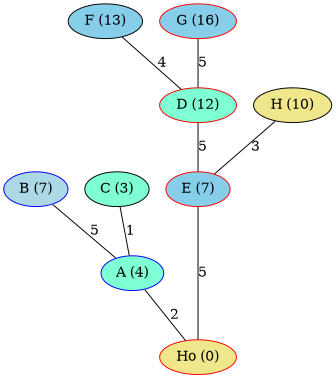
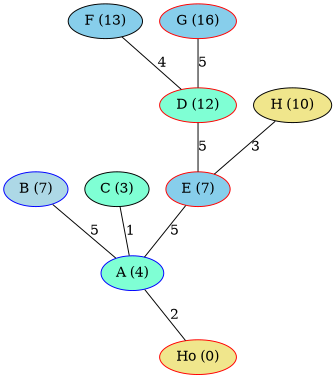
  graph {
    node [color=red fillcolor=aquamarine style=filled]
    edge [weight=5]
    n1 [fillcolor=khaki label="Ho (0)"]
    n2 [color=blue label="A (4)"]
    n3 [color=blue fillcolor=lightblue label="B (7)"]
    n4 [color=black label="C (3)"]
    n5 [label="D (12)"]
    n6 [fillcolor=skyblue label="E (7)"]
    n7 [color=black fillcolor=skyblue label="F (13)"]
    n8 [fillcolor=skyblue label="G (16)"]
    n9 [color=black fillcolor=khaki label="H (10)"]
    n2 -- n1 [label=2 weight=2]
    n3 -- n2 [label=5]
    n4 -- n2 [label=1 weight=1]
    n5 -- n6 [label=5]
-   n6 -- n1 [label=5]
+   n6 -- n2 [label=5]
    n7 -- n5 [label=4 weight=4]
    n8 -- n5 [label=5]
    n9 -- n6 [label=3 weight=3]
  }
